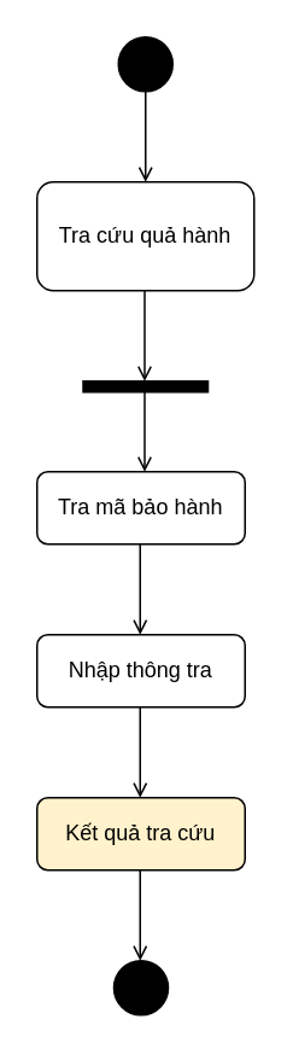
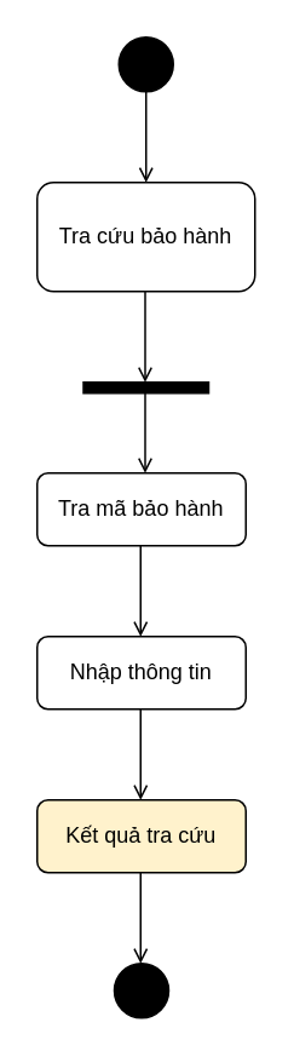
  <mxCell id="0" />
  <mxCell id="1" parent="0" />
  <mxCell id="2" value="" style="ellipse;whiteSpace=wrap;html=1;aspect=fixed;fillColor=#000000;" vertex="1" parent="1"><mxGeometry x="65" y="20" width="30" height="30" as="geometry" /></mxCell>
  <mxCell id="3" value="" style="endArrow=open;html=1;exitX=0.5;exitY=1;exitDx=0;exitDy=0;endFill=0;" edge="1" parent="1" source="2" target="4"><mxGeometry width="50" height="50" relative="1" as="geometry"><mxPoint x="45" y="320" as="sourcePoint" /><mxPoint x="80" y="110" as="targetPoint" /></mxGeometry></mxCell>
- <mxCell id="4" value="Tra cứu quả hành" style="rounded=1;whiteSpace=wrap;html=1;fillColor=#FFFFFF;" vertex="1" parent="1"><mxGeometry x="20" y="100" width="120" height="60" as="geometry" /></mxCell>
+ <mxCell id="4" value="Tra cứu bảo hành" style="rounded=1;whiteSpace=wrap;html=1;fillColor=#FFFFFF;" vertex="1" parent="1"><mxGeometry x="20" y="100" width="120" height="60" as="geometry" /></mxCell>
  <mxCell id="5" value="Tra mã bảo hành" style="rounded=1;whiteSpace=wrap;html=1;fillColor=#FFFFFF;" vertex="1" parent="1"><mxGeometry x="20" y="260" width="115" height="40" as="geometry" /></mxCell>
  <mxCell id="6" value="" style="endArrow=none;html=1;strokeWidth=7;" edge="1" parent="1"><mxGeometry width="50" height="50" relative="1" as="geometry"><mxPoint x="45" y="213" as="sourcePoint" /><mxPoint x="115" y="213" as="targetPoint" /></mxGeometry></mxCell>
  <mxCell id="7" value="" style="endArrow=open;html=1;exitX=0.5;exitY=1;exitDx=0;exitDy=0;endFill=0;" edge="1" parent="1"><mxGeometry width="50" height="50" relative="1" as="geometry"><mxPoint x="79.5" y="160" as="sourcePoint" /><mxPoint x="79.5" y="210" as="targetPoint" /></mxGeometry></mxCell>
  <mxCell id="8" value="" style="endArrow=open;html=1;exitX=0.5;exitY=1;exitDx=0;exitDy=0;endFill=0;" edge="1" parent="1"><mxGeometry width="50" height="50" relative="1" as="geometry"><mxPoint x="79.5" y="210" as="sourcePoint" /><mxPoint x="79.5" y="260" as="targetPoint" /></mxGeometry></mxCell>
  <mxCell id="9" value="" style="endArrow=open;html=1;exitX=0.5;exitY=1;exitDx=0;exitDy=0;endFill=0;" edge="1" parent="1"><mxGeometry width="50" height="50" relative="1" as="geometry"><mxPoint x="77" y="300" as="sourcePoint" /><mxPoint x="77" y="350" as="targetPoint" /></mxGeometry></mxCell>
- <mxCell id="10" value="Nhập thông tra" style="rounded=1;whiteSpace=wrap;html=1;fillColor=#FFFFFF;" vertex="1" parent="1"><mxGeometry x="20" y="350" width="115" height="40" as="geometry" /></mxCell>
+ <mxCell id="10" value="Nhập thông tin" style="rounded=1;whiteSpace=wrap;html=1;fillColor=#FFFFFF;" vertex="1" parent="1"><mxGeometry x="20" y="350" width="115" height="40" as="geometry" /></mxCell>
  <mxCell id="11" value="" style="endArrow=open;html=1;exitX=0.5;exitY=1;exitDx=0;exitDy=0;endFill=0;" edge="1" parent="1"><mxGeometry width="50" height="50" relative="1" as="geometry"><mxPoint x="77" y="390" as="sourcePoint" /><mxPoint x="77" y="440" as="targetPoint" /></mxGeometry></mxCell>
  <mxCell id="12" value="Kết quả tra cứu" style="rounded=1;whiteSpace=wrap;html=1;fillColor=#fff2cc;" vertex="1" parent="1"><mxGeometry x="20" y="440" width="115" height="40" as="geometry" /></mxCell>
  <mxCell id="13" value="" style="endArrow=open;html=1;exitX=0.5;exitY=1;exitDx=0;exitDy=0;endFill=0;" edge="1" parent="1"><mxGeometry width="50" height="50" relative="1" as="geometry"><mxPoint x="77" y="480" as="sourcePoint" /><mxPoint x="77" y="530" as="targetPoint" /></mxGeometry></mxCell>
  <mxCell id="14" value="" style="ellipse;whiteSpace=wrap;html=1;aspect=fixed;fillColor=#000000;" vertex="1" parent="1"><mxGeometry x="62.5" y="530" width="30" height="30" as="geometry" /></mxCell>
